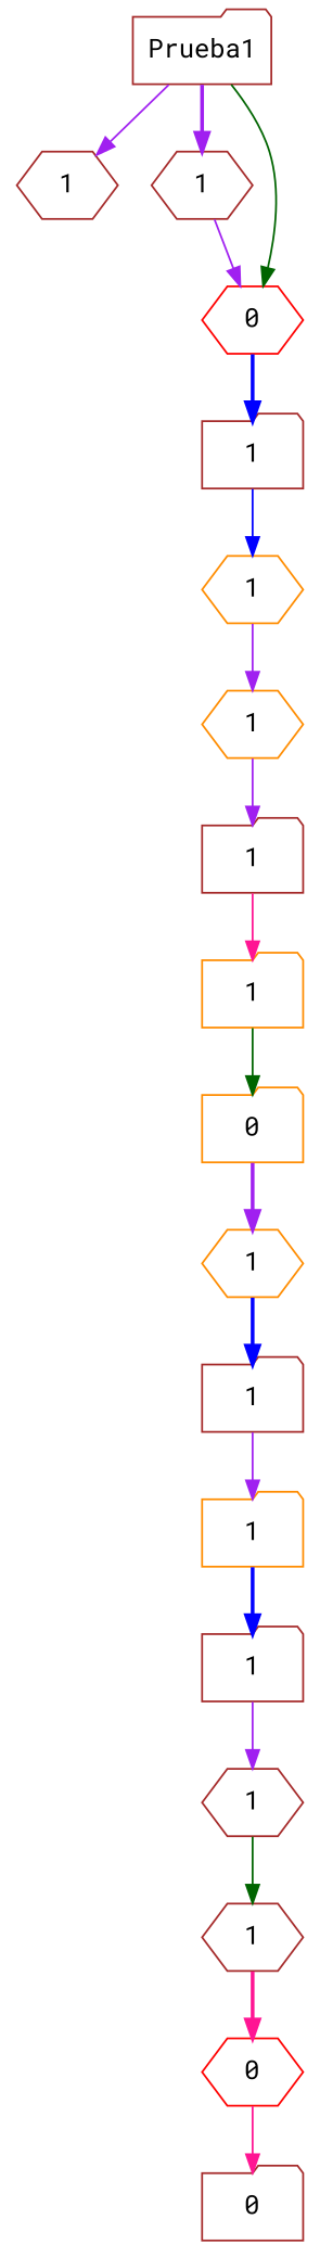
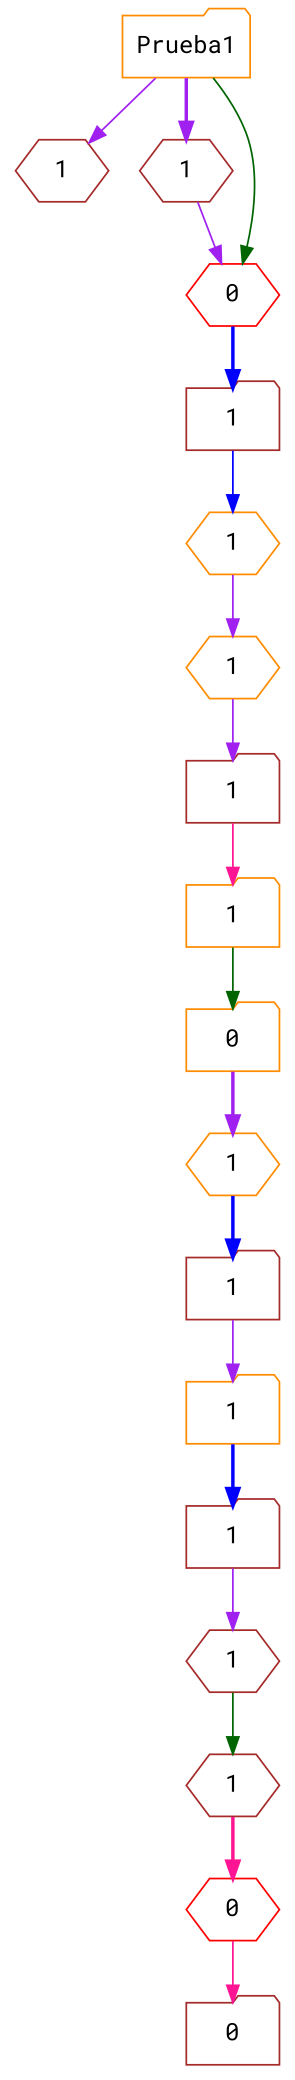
  digraph {
    fontname="Roboto Mono"
    node [fontname="Roboto Mono" shape=folder color=brown]
    edge [color=purple style=solid fontname="Roboto Mono"]
-   n1 [label=Prueba1]
+   n1 [label=Prueba1 color=darkorange]
    n2 [label=1 shape=hexagon]
    n3 [label=1 shape=hexagon]
    n4 [label=0 shape=hexagon color=red]
    n5 [label=1]
    n6 [label=1 shape=hexagon color=darkorange]
    n7 [label=1 shape=hexagon color=darkorange]
    n8 [label=1]
    n9 [label=1 color=darkorange]
    n10 [label=0 color=darkorange]
    n11 [label=1 shape=hexagon color=darkorange]
    n12 [label=1]
    n13 [label=1 color=darkorange]
    n14 [label=1]
    n15 [label=1 shape=hexagon]
    n16 [label=1 shape=hexagon]
    n17 [label=0 shape=hexagon color=red]
    n18 [label=0]
    n1 -> n2
    n1 -> n3 [style=bold]
    n1 -> n4 [color=darkgreen]
    n3 -> n4
    n4 -> n5 [color=blue style=bold]
    n5 -> n6 [color=blue]
    n6 -> n7
    n7 -> n8
    n8 -> n9 [color=deeppink]
    n9 -> n10 [color=darkgreen]
    n10 -> n11 [style=bold]
    n11 -> n12 [color=blue style=bold]
    n12 -> n13
    n13 -> n14 [color=blue style=bold]
    n14 -> n15
    n15 -> n16 [color=darkgreen]
    n16 -> n17 [color=deeppink style=bold]
    n17 -> n18 [color=deeppink]
  }
